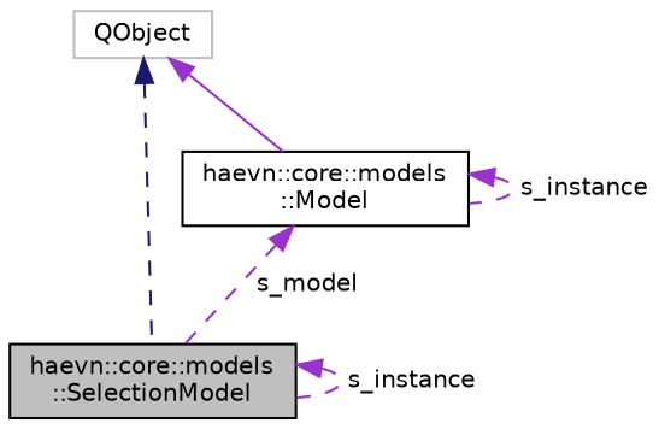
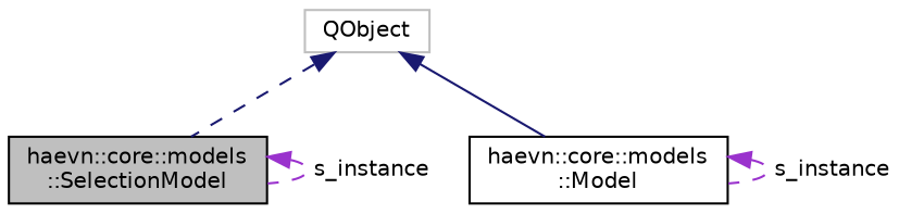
  digraph {
    node [color=black fillcolor=white fontname=Helvetica fontsize=10 shape=record style=filled]
    edge [color=darkorchid3 dir=back fontname=Helvetica fontsize=10 labelfontname=Helvetica labelfontsize=10 style=dashed]
    n1 [fillcolor=grey75 fontcolor=black height=0.2 label="haevn::core::models\l::SelectionModel" width=0.4]
    n2 [color=grey75 height=0.2 label=QObject width=0.4]
    n3 [height=0.2 label="haevn::core::models\l::Model" width=0.4]
    n1 -> n1 [label=" s_instance"]
    n2 -> n1 [color=midnightblue]
-   n2 -> n3 [style=solid]
-   n3 -> n1 [label=" s_model"]
+   n2 -> n3 [color=midnightblue style=solid]
    n3 -> n3 [label=" s_instance"]
  }
